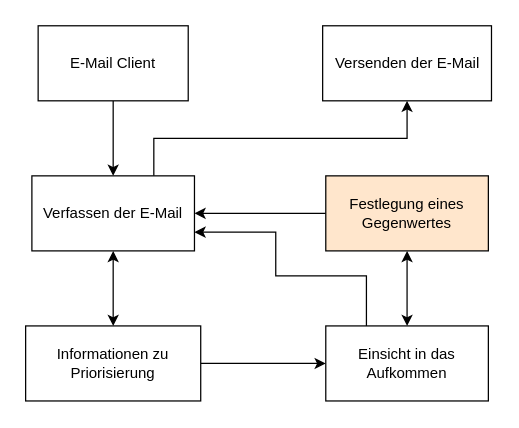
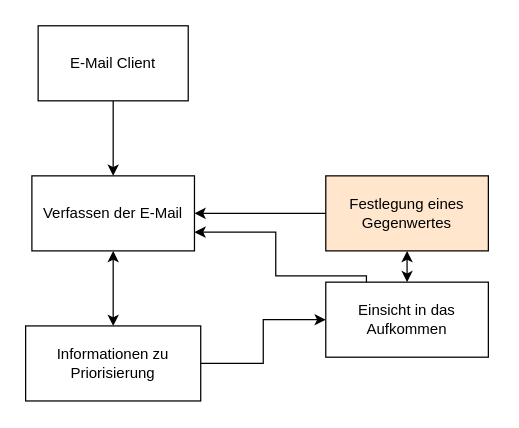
  <mxCell id="0" />
  <mxCell id="1" parent="0" />
  <mxCell id="2" style="edgeStyle=orthogonalEdgeStyle;rounded=0;orthogonalLoop=1;jettySize=auto;html=1;exitX=0.5;exitY=1;exitDx=0;exitDy=0;entryX=0.5;entryY=0;entryDx=0;entryDy=0;" edge="1" parent="1" source="3" target="6"><mxGeometry relative="1" as="geometry" /></mxCell>
  <mxCell id="3" value="E-Mail Client" style="rounded=0;whiteSpace=wrap;html=1;" vertex="1" parent="1"><mxGeometry x="30" y="20" width="120" height="60" as="geometry" /></mxCell>
  <mxCell id="4" style="edgeStyle=orthogonalEdgeStyle;rounded=0;orthogonalLoop=1;jettySize=auto;html=1;exitX=0.5;exitY=1;exitDx=0;exitDy=0;entryX=0.5;entryY=0;entryDx=0;entryDy=0;startArrow=classic;startFill=1;" edge="1" parent="1" source="6" target="8"><mxGeometry relative="1" as="geometry" /></mxCell>
- <mxCell id="5" style="edgeStyle=orthogonalEdgeStyle;rounded=0;orthogonalLoop=1;jettySize=auto;html=1;exitX=0.75;exitY=0;exitDx=0;exitDy=0;entryX=0.5;entryY=1;entryDx=0;entryDy=0;startArrow=none;startFill=0;" edge="1" parent="1" source="6" target="14"><mxGeometry relative="1" as="geometry" /></mxCell>
  <mxCell id="6" value="Verfassen der E-Mail" style="rounded=0;whiteSpace=wrap;html=1;" vertex="1" parent="1"><mxGeometry x="25" y="140" width="130" height="60" as="geometry" /></mxCell>
  <mxCell id="7" style="edgeStyle=orthogonalEdgeStyle;rounded=0;orthogonalLoop=1;jettySize=auto;html=1;exitX=1;exitY=0.5;exitDx=0;exitDy=0;" edge="1" parent="1" source="8" target="13"><mxGeometry relative="1" as="geometry" /></mxCell>
  <mxCell id="8" value="Informationen zu&lt;br&gt;Priorisierung" style="rounded=0;whiteSpace=wrap;html=1;" vertex="1" parent="1"><mxGeometry x="20" y="260" width="140" height="60" as="geometry" /></mxCell>
  <mxCell id="9" style="edgeStyle=orthogonalEdgeStyle;rounded=0;orthogonalLoop=1;jettySize=auto;html=1;exitX=0;exitY=0.5;exitDx=0;exitDy=0;entryX=1;entryY=0.5;entryDx=0;entryDy=0;" edge="1" parent="1" source="10" target="6"><mxGeometry relative="1" as="geometry" /></mxCell>
  <mxCell id="10" value="Festlegung eines Gegenwertes" style="rounded=0;whiteSpace=wrap;html=1;fillColor=#ffe6cc;" vertex="1" parent="1"><mxGeometry x="260" y="140" width="130" height="60" as="geometry" /></mxCell>
  <mxCell id="11" style="edgeStyle=orthogonalEdgeStyle;rounded=0;orthogonalLoop=1;jettySize=auto;html=1;exitX=0.5;exitY=0;exitDx=0;exitDy=0;entryX=0.5;entryY=1;entryDx=0;entryDy=0;startArrow=classic;startFill=1;" edge="1" parent="1" source="13" target="10"><mxGeometry relative="1" as="geometry" /></mxCell>
  <mxCell id="12" style="edgeStyle=orthogonalEdgeStyle;rounded=0;orthogonalLoop=1;jettySize=auto;html=1;exitX=0.25;exitY=0;exitDx=0;exitDy=0;entryX=1;entryY=0.75;entryDx=0;entryDy=0;startArrow=none;startFill=0;" edge="1" parent="1" source="13" target="6"><mxGeometry relative="1" as="geometry"><Array as="points"><mxPoint x="293" y="220" /><mxPoint x="220" y="220" /><mxPoint x="220" y="185" /></Array></mxGeometry></mxCell>
- <mxCell id="13" value="Einsicht in das&lt;br&gt;Aufkommen" style="rounded=0;whiteSpace=wrap;html=1;" vertex="1" parent="1"><mxGeometry x="260" y="260" width="130" height="60" as="geometry" /></mxCell>
- <mxCell id="14" value="Versenden der E-Mail" style="rounded=0;whiteSpace=wrap;html=1;" vertex="1" parent="1"><mxGeometry x="257.5" y="20" width="135" height="60" as="geometry" /></mxCell>
+ <mxCell id="13" value="Einsicht in das&lt;br&gt;Aufkommen" style="rounded=0;whiteSpace=wrap;html=1;" vertex="1" parent="1"><mxGeometry x="260" y="225" width="130" height="60" as="geometry" /></mxCell>
